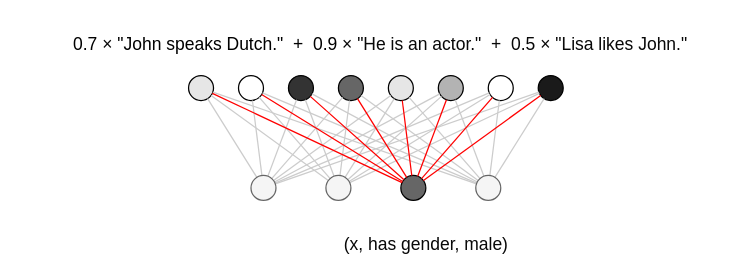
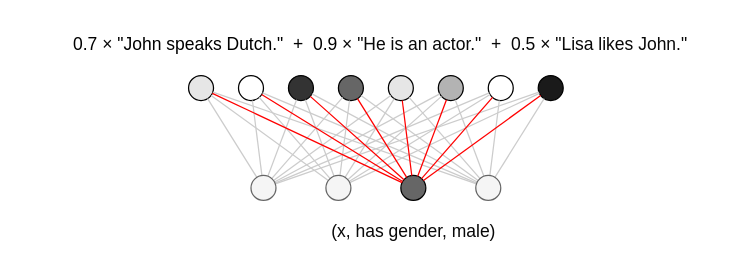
  <mxCell id="0" />
  <mxCell id="1" parent="0" />
  <mxCell id="2" value="" style="ellipse;whiteSpace=wrap;html=1;aspect=fixed;fillColor=#E6E6E6;" vertex="1" parent="1"><mxGeometry x="310" y="60" width="20" height="20" as="geometry" /></mxCell>
  <mxCell id="3" value="" style="ellipse;whiteSpace=wrap;html=1;aspect=fixed;fillColor=#B3B3B3;" vertex="1" parent="1"><mxGeometry x="350" y="60" width="20" height="20" as="geometry" /></mxCell>
  <mxCell id="4" value="" style="ellipse;whiteSpace=wrap;html=1;aspect=fixed;" vertex="1" parent="1"><mxGeometry x="390" y="60" width="20" height="20" as="geometry" /></mxCell>
  <mxCell id="5" value="" style="ellipse;whiteSpace=wrap;html=1;aspect=fixed;fillColor=#1A1A1A;" vertex="1" parent="1"><mxGeometry x="430" y="60" width="20" height="20" as="geometry" /></mxCell>
  <mxCell id="6" value="" style="ellipse;whiteSpace=wrap;html=1;aspect=fixed;fillColor=#666666;" vertex="1" parent="1"><mxGeometry x="270" y="60" width="20" height="20" as="geometry" /></mxCell>
  <mxCell id="7" value="" style="ellipse;whiteSpace=wrap;html=1;aspect=fixed;fillColor=#333333;" vertex="1" parent="1"><mxGeometry x="230" y="60" width="20" height="20" as="geometry" /></mxCell>
  <mxCell id="8" value="" style="ellipse;whiteSpace=wrap;html=1;aspect=fixed;" vertex="1" parent="1"><mxGeometry x="190" y="60" width="20" height="20" as="geometry" /></mxCell>
  <mxCell id="9" value="" style="ellipse;whiteSpace=wrap;html=1;aspect=fixed;fillColor=#E6E6E6;" vertex="1" parent="1"><mxGeometry x="150" y="60" width="20" height="20" as="geometry" /></mxCell>
  <mxCell id="10" value="" style="ellipse;whiteSpace=wrap;html=1;aspect=fixed;fillColor=#666666;" vertex="1" parent="1"><mxGeometry x="320" y="140" width="20" height="20" as="geometry" /></mxCell>
  <mxCell id="11" style="edgeStyle=none;rounded=0;orthogonalLoop=1;jettySize=auto;html=1;endArrow=none;endFill=0;strokeColor=#CCCCCC;" edge="1" parent="1" target="19" source="2"><mxGeometry relative="1" as="geometry"><mxPoint x="355.859" y="133.361" as="sourcePoint" /></mxGeometry></mxCell>
  <mxCell id="12" style="edgeStyle=none;rounded=0;orthogonalLoop=1;jettySize=auto;html=1;endArrow=none;endFill=0;strokeColor=#CCCCCC;" edge="1" parent="1" target="19" source="3"><mxGeometry relative="1" as="geometry"><mxPoint x="394.609" y="131.837" as="sourcePoint" /></mxGeometry></mxCell>
  <mxCell id="13" style="edgeStyle=none;rounded=0;orthogonalLoop=1;jettySize=auto;html=1;endArrow=none;endFill=0;strokeColor=#CCCCCC;" edge="1" parent="1" target="19" source="4"><mxGeometry relative="1" as="geometry"><mxPoint x="433.986" y="130.762" as="sourcePoint" /></mxGeometry></mxCell>
  <mxCell id="14" style="edgeStyle=none;rounded=0;orthogonalLoop=1;jettySize=auto;html=1;endArrow=none;endFill=0;strokeColor=#CCCCCC;" edge="1" parent="1" target="19" source="5"><mxGeometry relative="1" as="geometry"><mxPoint x="473.643" y="129.999" as="sourcePoint" /></mxGeometry></mxCell>
  <mxCell id="15" style="edgeStyle=none;rounded=0;orthogonalLoop=1;jettySize=auto;html=1;endArrow=none;endFill=0;strokeColor=#CCCCCC;" edge="1" parent="1" target="19" source="6"><mxGeometry relative="1" as="geometry"><mxPoint x="318.458" y="135.234" as="sourcePoint" /></mxGeometry></mxCell>
  <mxCell id="16" style="edgeStyle=none;rounded=0;orthogonalLoop=1;jettySize=auto;html=1;endArrow=none;endFill=0;strokeColor=#CCCCCC;" edge="1" parent="1" target="19" source="7"><mxGeometry relative="1" as="geometry"><mxPoint x="282.93" y="136.29" as="sourcePoint" /></mxGeometry></mxCell>
  <mxCell id="17" style="edgeStyle=none;rounded=0;orthogonalLoop=1;jettySize=auto;html=1;endArrow=none;endFill=0;strokeColor=#CCCCCC;" edge="1" parent="1" target="19" source="8"><mxGeometry relative="1" as="geometry"><mxPoint x="247.402" y="135.234" as="sourcePoint" /></mxGeometry></mxCell>
  <mxCell id="18" style="rounded=0;orthogonalLoop=1;jettySize=auto;html=1;endArrow=none;endFill=0;strokeColor=#CCCCCC;" edge="1" parent="1" target="19" source="9"><mxGeometry relative="1" as="geometry"><mxPoint x="210.001" y="133.361" as="sourcePoint" /></mxGeometry></mxCell>
  <mxCell id="19" value="" style="ellipse;whiteSpace=wrap;html=1;aspect=fixed;fillColor=#f5f5f5;strokeColor=#666666;fontColor=#333333;" vertex="1" parent="1"><mxGeometry x="260" y="140" width="20" height="20" as="geometry" /></mxCell>
  <mxCell id="20" style="edgeStyle=none;rounded=0;orthogonalLoop=1;jettySize=auto;html=1;endArrow=none;endFill=0;strokeColor=#CCCCCC;" edge="1" parent="1" target="28" source="2"><mxGeometry relative="1" as="geometry"><mxPoint x="475.859" y="183.361" as="sourcePoint" /></mxGeometry></mxCell>
  <mxCell id="21" style="edgeStyle=none;rounded=0;orthogonalLoop=1;jettySize=auto;html=1;endArrow=none;endFill=0;strokeColor=#CCCCCC;" edge="1" parent="1" target="28" source="3"><mxGeometry relative="1" as="geometry"><mxPoint x="514.609" y="181.837" as="sourcePoint" /></mxGeometry></mxCell>
  <mxCell id="22" style="edgeStyle=none;rounded=0;orthogonalLoop=1;jettySize=auto;html=1;endArrow=none;endFill=0;strokeColor=#CCCCCC;" edge="1" parent="1" target="28" source="4"><mxGeometry relative="1" as="geometry"><mxPoint x="553.986" y="180.762" as="sourcePoint" /></mxGeometry></mxCell>
  <mxCell id="23" style="edgeStyle=none;rounded=0;orthogonalLoop=1;jettySize=auto;html=1;endArrow=none;endFill=0;strokeColor=#CCCCCC;" edge="1" parent="1" target="28" source="5"><mxGeometry relative="1" as="geometry"><mxPoint x="593.643" y="179.999" as="sourcePoint" /></mxGeometry></mxCell>
  <mxCell id="24" style="edgeStyle=none;rounded=0;orthogonalLoop=1;jettySize=auto;html=1;endArrow=none;endFill=0;strokeColor=#CCCCCC;" edge="1" parent="1" target="28" source="6"><mxGeometry relative="1" as="geometry"><mxPoint x="438.458" y="185.234" as="sourcePoint" /></mxGeometry></mxCell>
  <mxCell id="25" style="edgeStyle=none;rounded=0;orthogonalLoop=1;jettySize=auto;html=1;endArrow=none;endFill=0;strokeColor=#CCCCCC;" edge="1" parent="1" target="28" source="7"><mxGeometry relative="1" as="geometry"><mxPoint x="402.93" y="186.29" as="sourcePoint" /></mxGeometry></mxCell>
  <mxCell id="26" style="edgeStyle=none;rounded=0;orthogonalLoop=1;jettySize=auto;html=1;endArrow=none;endFill=0;strokeColor=#CCCCCC;" edge="1" parent="1" target="28" source="8"><mxGeometry relative="1" as="geometry"><mxPoint x="367.402" y="185.234" as="sourcePoint" /></mxGeometry></mxCell>
  <mxCell id="27" style="rounded=0;orthogonalLoop=1;jettySize=auto;html=1;endArrow=none;endFill=0;strokeColor=#CCCCCC;" edge="1" parent="1" target="28" source="9"><mxGeometry relative="1" as="geometry"><mxPoint x="330.001" y="183.361" as="sourcePoint" /></mxGeometry></mxCell>
  <mxCell id="28" value="" style="ellipse;whiteSpace=wrap;html=1;aspect=fixed;fillColor=#f5f5f5;strokeColor=#666666;fontColor=#333333;" vertex="1" parent="1"><mxGeometry x="200" y="140" width="20" height="20" as="geometry" /></mxCell>
  <mxCell id="29" style="edgeStyle=none;rounded=0;orthogonalLoop=1;jettySize=auto;html=1;endArrow=none;endFill=0;strokeColor=#CCCCCC;" edge="1" parent="1" target="37" source="2"><mxGeometry relative="1" as="geometry"><mxPoint x="615.859" y="57.071" as="sourcePoint" /></mxGeometry></mxCell>
  <mxCell id="30" style="edgeStyle=none;rounded=0;orthogonalLoop=1;jettySize=auto;html=1;endArrow=none;endFill=0;strokeColor=#CCCCCC;" edge="1" parent="1" target="37" source="4"><mxGeometry relative="1" as="geometry"><mxPoint x="693.986" y="54.472" as="sourcePoint" /></mxGeometry></mxCell>
  <mxCell id="31" style="edgeStyle=none;rounded=0;orthogonalLoop=1;jettySize=auto;html=1;endArrow=none;endFill=0;strokeColor=#CCCCCC;" edge="1" parent="1" target="37" source="5"><mxGeometry relative="1" as="geometry"><mxPoint x="733.643" y="53.709" as="sourcePoint" /></mxGeometry></mxCell>
  <mxCell id="32" style="edgeStyle=none;rounded=0;orthogonalLoop=1;jettySize=auto;html=1;endArrow=none;endFill=0;strokeColor=#CCCCCC;" edge="1" parent="1" target="37" source="6"><mxGeometry relative="1" as="geometry"><mxPoint x="578.458" y="58.944" as="sourcePoint" /></mxGeometry></mxCell>
  <mxCell id="33" style="edgeStyle=none;rounded=0;orthogonalLoop=1;jettySize=auto;html=1;endArrow=none;endFill=0;strokeColor=#CCCCCC;" edge="1" parent="1" target="37" source="7"><mxGeometry relative="1" as="geometry"><mxPoint x="542.93" y="60" as="sourcePoint" /></mxGeometry></mxCell>
  <mxCell id="34" style="edgeStyle=none;rounded=0;orthogonalLoop=1;jettySize=auto;html=1;endArrow=none;endFill=0;strokeColor=#CCCCCC;" edge="1" parent="1" target="37" source="8"><mxGeometry relative="1" as="geometry"><mxPoint x="507.402" y="58.944" as="sourcePoint" /></mxGeometry></mxCell>
  <mxCell id="35" style="rounded=0;orthogonalLoop=1;jettySize=auto;html=1;endArrow=none;endFill=0;strokeColor=#CCCCCC;" edge="1" parent="1" target="37" source="9"><mxGeometry relative="1" as="geometry"><mxPoint x="470.001" y="57.071" as="sourcePoint" /></mxGeometry></mxCell>
  <mxCell id="36" style="edgeStyle=none;rounded=0;orthogonalLoop=1;jettySize=auto;html=1;endArrow=none;endFill=0;strokeColor=#CCCCCC;" edge="1" parent="1" source="37" target="3"><mxGeometry relative="1" as="geometry" /></mxCell>
  <mxCell id="37" value="" style="ellipse;whiteSpace=wrap;html=1;aspect=fixed;fillColor=#f5f5f5;strokeColor=#666666;fontColor=#333333;" vertex="1" parent="1"><mxGeometry x="380" y="140" width="20" height="20" as="geometry" /></mxCell>
  <mxCell id="38" style="edgeStyle=none;rounded=0;orthogonalLoop=1;jettySize=auto;html=1;endArrow=none;endFill=0;fillColor=#f8cecc;strokeColor=#FF0000;" edge="1" parent="1" source="2" target="10"><mxGeometry relative="1" as="geometry" /></mxCell>
  <mxCell id="39" style="edgeStyle=none;rounded=0;orthogonalLoop=1;jettySize=auto;html=1;endArrow=none;endFill=0;fillColor=#f8cecc;strokeColor=#FF0000;" edge="1" parent="1" source="3" target="10"><mxGeometry relative="1" as="geometry" /></mxCell>
  <mxCell id="40" style="edgeStyle=none;rounded=0;orthogonalLoop=1;jettySize=auto;html=1;endArrow=none;endFill=0;fillColor=#f8cecc;strokeColor=#FF0000;" edge="1" parent="1" source="4" target="10"><mxGeometry relative="1" as="geometry" /></mxCell>
  <mxCell id="41" style="edgeStyle=none;rounded=0;orthogonalLoop=1;jettySize=auto;html=1;endArrow=none;endFill=0;fillColor=#f8cecc;strokeColor=#FF0000;" edge="1" parent="1" source="5" target="10"><mxGeometry relative="1" as="geometry" /></mxCell>
  <mxCell id="42" style="edgeStyle=none;rounded=0;orthogonalLoop=1;jettySize=auto;html=1;endArrow=none;endFill=0;fillColor=#f8cecc;strokeColor=#FF0000;" edge="1" parent="1" source="6" target="10"><mxGeometry relative="1" as="geometry" /></mxCell>
  <mxCell id="43" style="edgeStyle=none;rounded=0;orthogonalLoop=1;jettySize=auto;html=1;endArrow=none;endFill=0;fillColor=#f8cecc;strokeColor=#FF0000;" edge="1" parent="1" source="7" target="10"><mxGeometry relative="1" as="geometry" /></mxCell>
  <mxCell id="44" style="edgeStyle=none;rounded=0;orthogonalLoop=1;jettySize=auto;html=1;endArrow=none;endFill=0;fillColor=#f8cecc;strokeColor=#FF0000;" edge="1" parent="1" source="8" target="10"><mxGeometry relative="1" as="geometry" /></mxCell>
  <mxCell id="45" style="rounded=0;orthogonalLoop=1;jettySize=auto;html=1;endArrow=none;endFill=0;fillColor=#f8cecc;strokeColor=#FF0000;" edge="1" parent="1" source="9" target="10"><mxGeometry relative="1" as="geometry" /></mxCell>
  <mxCell id="46" value="&lt;font style=&quot;font-size: 14px&quot;&gt;&amp;nbsp; &amp;nbsp;0.7&amp;nbsp;&lt;span style=&quot;color: rgb(8 , 8 , 8) ; background-color: rgb(255 , 255 , 255) ; font-size: 14px&quot;&gt;×&amp;nbsp;&lt;/span&gt;&quot;John speaks Dutch.&quot;&amp;nbsp;&amp;nbsp;&lt;span&gt;+&amp;nbsp; 0.9&amp;nbsp;&lt;/span&gt;&lt;span style=&quot;background-color: rgb(255 , 255 , 255) ; color: rgb(8 , 8 , 8)&quot;&gt;× &quot;He is an actor.&quot;&amp;nbsp;&amp;nbsp;&lt;/span&gt;&lt;font&gt;&lt;span style=&quot;background-color: rgb(255 , 255 , 255) ; color: rgb(8 , 8 , 8)&quot;&gt;+&amp;nbsp; 0.5&amp;nbsp;&lt;/span&gt;&lt;span style=&quot;color: rgb(8 , 8 , 8) ; background-color: rgb(255 , 255 , 255)&quot;&gt;× &quot;Lisa likes John.&quot;&lt;/span&gt;&lt;/font&gt;&lt;span style=&quot;background-color: rgb(255 , 255 , 255) ; color: rgb(8 , 8 , 8)&quot;&gt;&amp;nbsp;&lt;/span&gt;&lt;span style=&quot;background-color: rgb(255 , 255 , 255) ; color: rgb(8 , 8 , 8)&quot;&gt;&lt;br&gt;&lt;/span&gt;&lt;/font&gt;" style="text;html=1;strokeColor=none;fillColor=none;align=center;verticalAlign=middle;whiteSpace=wrap;rounded=0;fontSize=14;" vertex="1" parent="1"><mxGeometry x="20" y="20" width="560" height="30" as="geometry" /></mxCell>
- <mxCell id="47" value="&lt;span style=&quot;background-color: rgb(255, 255, 255); color: rgb(8, 8, 8); font-size: 14px;&quot;&gt;(x, has gender, male)&lt;br style=&quot;font-size: 14px;&quot;&gt;&lt;/span&gt;" style="text;html=1;strokeColor=none;fillColor=none;align=center;verticalAlign=middle;whiteSpace=wrap;rounded=0;fontSize=14;" vertex="1" parent="1"><mxGeometry x="268.75" y="185" width="142.5" height="20" as="geometry" /></mxCell>
+ <mxCell id="47" value="&lt;span style=&quot;background-color: rgb(255, 255, 255); color: rgb(8, 8, 8); font-size: 14px;&quot;&gt;(x, has gender, male)&lt;br style=&quot;font-size: 14px;&quot;&gt;&lt;/span&gt;" style="text;html=1;strokeColor=none;fillColor=none;align=center;verticalAlign=middle;whiteSpace=wrap;rounded=0;fontSize=14;" vertex="1" parent="1"><mxGeometry x="258.75" y="175" width="142.5" height="20" as="geometry" /></mxCell>
